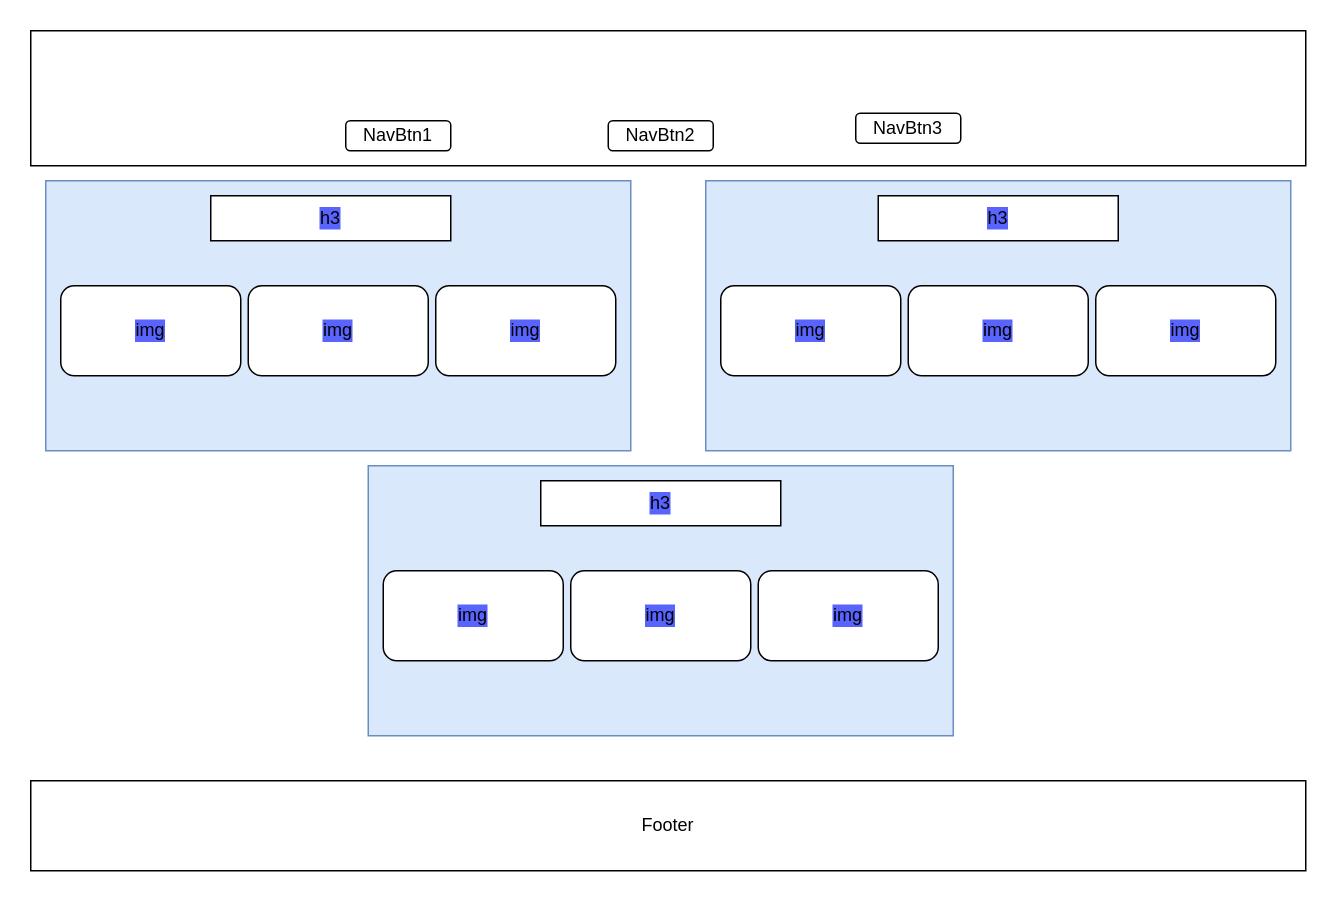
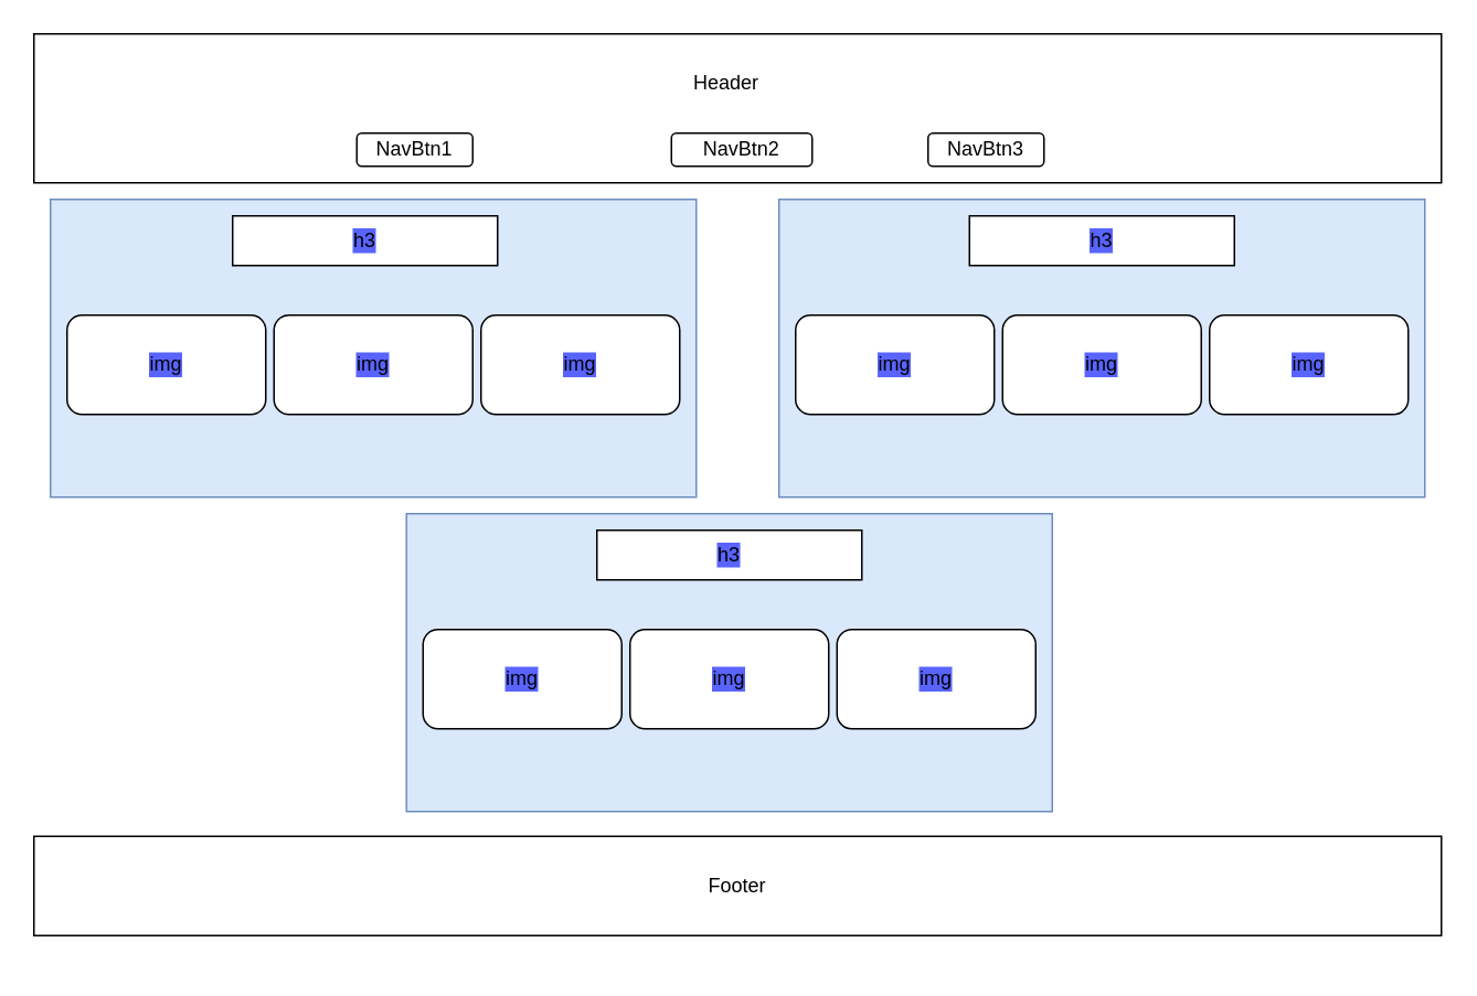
  <mxCell id="0" />
  <mxCell id="1" parent="0" />
  <mxCell id="2" value="&lt;font color=&quot;rgba(0, 0, 0, 0)&quot; face=&quot;monospace&quot;&gt;&lt;span style=&quot;font-size: 0px&quot;&gt;eader&lt;/span&gt;&lt;/font&gt;" style="rounded=0;whiteSpace=wrap;html=1;" vertex="1" parent="1"><mxGeometry width="850" height="90" as="geometry" x="20" y="20" /></mxCell>
- <mxCell id="3" value="NavBtn1" style="rounded=1;whiteSpace=wrap;html=1;" vertex="1" parent="1"><mxGeometry x="230" y="80" width="70" height="20" as="geometry" /></mxCell>
- <mxCell id="4" value="NavBtn2" style="rounded=1;whiteSpace=wrap;html=1;" vertex="1" parent="1"><mxGeometry x="405" y="80" width="70" height="20" as="geometry" /></mxCell>
- <mxCell id="5" value="NavBtn3" style="rounded=1;whiteSpace=wrap;html=1;" vertex="1" parent="1"><mxGeometry x="570" y="75" width="70" height="20" as="geometry" /></mxCell>
- <mxCell id="6" value="Footer" style="rounded=0;whiteSpace=wrap;html=1;" vertex="1" parent="1"><mxGeometry y="520" width="850" height="60" as="geometry" x="20" /></mxCell>
+ <mxCell id="3" value="NavBtn1" style="rounded=1;whiteSpace=wrap;html=1;" vertex="1" parent="1"><mxGeometry x="215" y="80" width="70" height="20" as="geometry" /></mxCell>
+ <mxCell id="4" value="NavBtn2" style="rounded=1;whiteSpace=wrap;html=1;" vertex="1" parent="1"><mxGeometry x="405" y="80" width="85" height="20" as="geometry" /></mxCell>
+ <mxCell id="5" value="NavBtn3" style="rounded=1;whiteSpace=wrap;html=1;" vertex="1" parent="1"><mxGeometry x="560" y="80" width="70" height="20" as="geometry" /></mxCell>
+ <mxCell id="6" value="Footer" style="rounded=0;whiteSpace=wrap;html=1;" vertex="1" parent="1"><mxGeometry x="20" y="505" width="850" height="60" as="geometry" /></mxCell>
  <mxCell id="7" value="" style="rounded=0;whiteSpace=wrap;html=1;labelBackgroundColor=#5964FF;fillColor=#dae8fc;strokeColor=#6c8ebf;" vertex="1" parent="1"><mxGeometry x="30" y="120" width="390" height="180" as="geometry" /></mxCell>
+ <mxCell id="8" value="Header&amp;nbsp;" style="text;html=1;strokeColor=none;fillColor=none;align=center;verticalAlign=middle;whiteSpace=wrap;rounded=0;" vertex="1" parent="1"><mxGeometry x="420" y="40" width="40" height="20" as="geometry" /></mxCell>
  <mxCell id="9" value="h3" style="rounded=0;whiteSpace=wrap;html=1;labelBackgroundColor=#5964FF;" vertex="1" parent="1"><mxGeometry x="140" y="130" width="160" height="30" as="geometry" /></mxCell>
  <mxCell id="10" value="img" style="rounded=1;whiteSpace=wrap;html=1;labelBackgroundColor=#5964FF;" vertex="1" parent="1"><mxGeometry x="40" y="190" width="120" height="60" as="geometry" /></mxCell>
  <mxCell id="11" value="img" style="rounded=1;whiteSpace=wrap;html=1;labelBackgroundColor=#5964FF;" vertex="1" parent="1"><mxGeometry x="165" y="190" width="120" height="60" as="geometry" /></mxCell>
  <mxCell id="12" value="img" style="rounded=1;whiteSpace=wrap;html=1;labelBackgroundColor=#5964FF;" vertex="1" parent="1"><mxGeometry x="290" y="190" width="120" height="60" as="geometry" /></mxCell>
  <mxCell id="13" value="" style="rounded=0;whiteSpace=wrap;html=1;labelBackgroundColor=#5964FF;fillColor=#dae8fc;strokeColor=#6c8ebf;" vertex="1" parent="1"><mxGeometry x="470" y="120" width="390" height="180" as="geometry" /></mxCell>
  <mxCell id="14" value="h3" style="rounded=0;whiteSpace=wrap;html=1;labelBackgroundColor=#5964FF;" vertex="1" parent="1"><mxGeometry x="585" y="130" width="160" height="30" as="geometry" /></mxCell>
  <mxCell id="15" value="img" style="rounded=1;whiteSpace=wrap;html=1;labelBackgroundColor=#5964FF;" vertex="1" parent="1"><mxGeometry x="480" y="190" width="120" height="60" as="geometry" /></mxCell>
  <mxCell id="16" value="img" style="rounded=1;whiteSpace=wrap;html=1;labelBackgroundColor=#5964FF;" vertex="1" parent="1"><mxGeometry x="605" y="190" width="120" height="60" as="geometry" /></mxCell>
  <mxCell id="17" value="img" style="rounded=1;whiteSpace=wrap;html=1;labelBackgroundColor=#5964FF;" vertex="1" parent="1"><mxGeometry x="730" y="190" width="120" height="60" as="geometry" /></mxCell>
  <mxCell id="18" value="" style="rounded=0;whiteSpace=wrap;html=1;labelBackgroundColor=#5964FF;fillColor=#dae8fc;strokeColor=#6c8ebf;" vertex="1" parent="1"><mxGeometry x="245" y="310" width="390" height="180" as="geometry" /></mxCell>
  <mxCell id="19" value="h3" style="rounded=0;whiteSpace=wrap;html=1;labelBackgroundColor=#5964FF;" vertex="1" parent="1"><mxGeometry x="360" y="320" width="160" height="30" as="geometry" /></mxCell>
  <mxCell id="20" value="img" style="rounded=1;whiteSpace=wrap;html=1;labelBackgroundColor=#5964FF;" vertex="1" parent="1"><mxGeometry x="255" y="380" width="120" height="60" as="geometry" /></mxCell>
  <mxCell id="21" value="img" style="rounded=1;whiteSpace=wrap;html=1;labelBackgroundColor=#5964FF;" vertex="1" parent="1"><mxGeometry x="380" y="380" width="120" height="60" as="geometry" /></mxCell>
  <mxCell id="22" value="img" style="rounded=1;whiteSpace=wrap;html=1;labelBackgroundColor=#5964FF;" vertex="1" parent="1"><mxGeometry x="505" y="380" width="120" height="60" as="geometry" /></mxCell>
